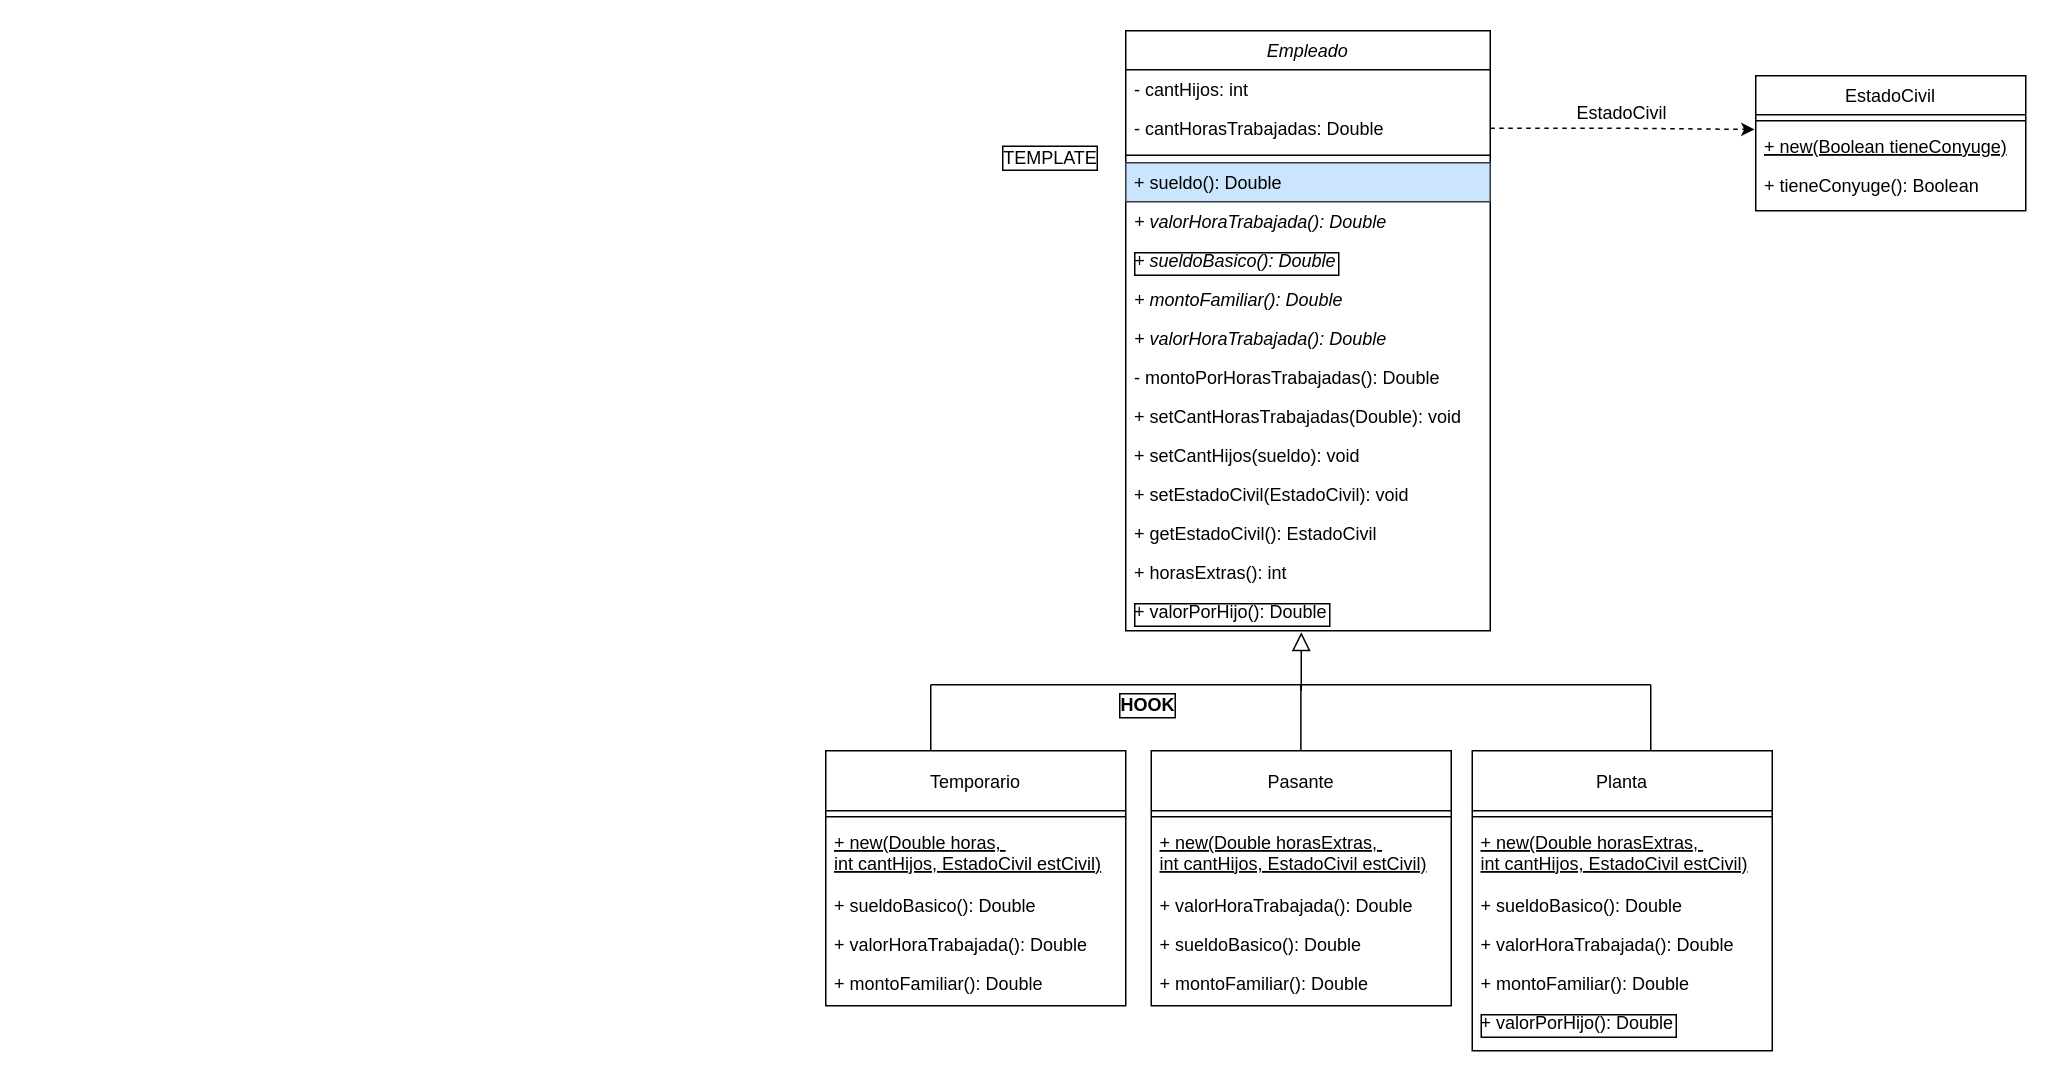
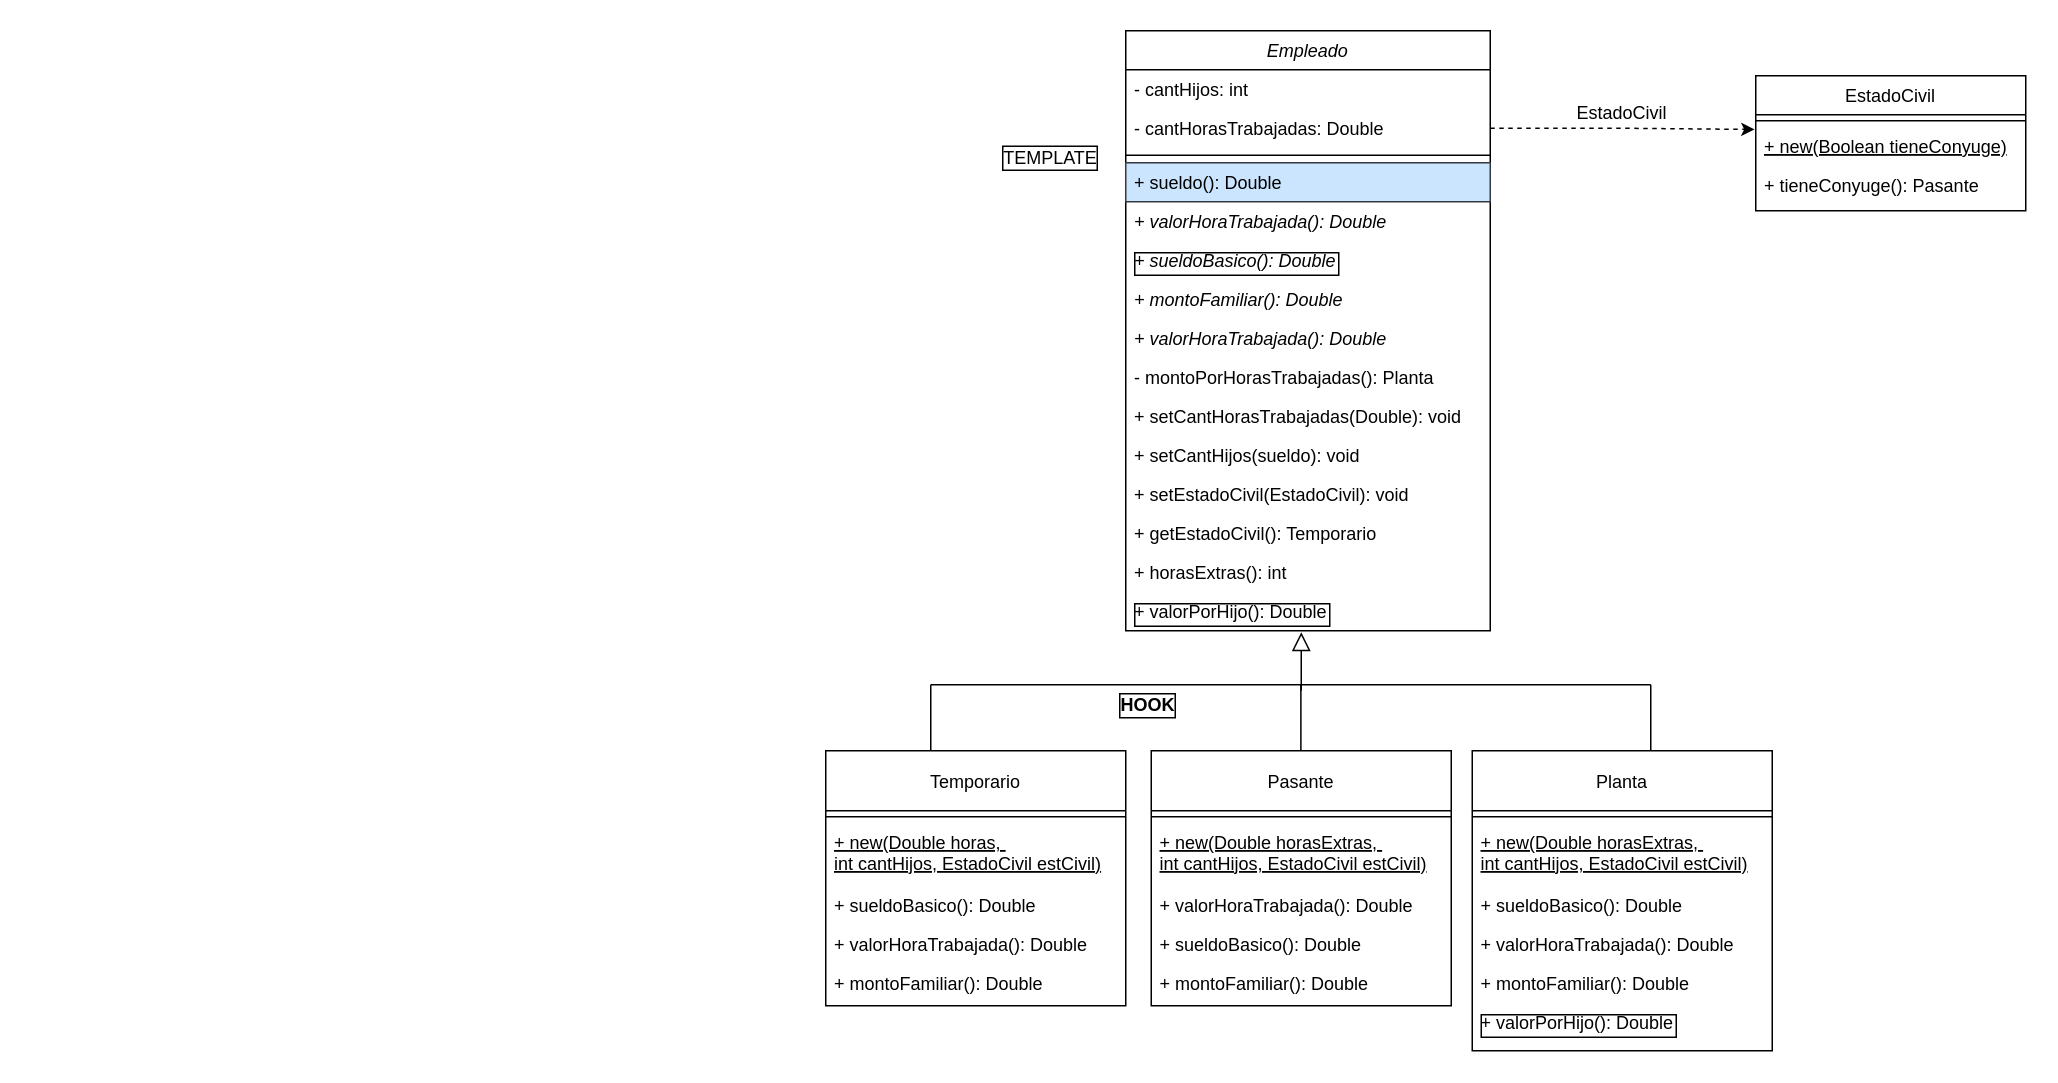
  <mxCell id="0" />
  <mxCell id="1" parent="0" />
  <mxCell id="2" value="EstadoCivil" style="swimlane;fontStyle=0;align=center;verticalAlign=top;childLayout=stackLayout;horizontal=1;startSize=26;horizontalStack=0;resizeParent=1;resizeLast=0;collapsible=1;marginBottom=0;rounded=0;shadow=0;strokeWidth=1;" parent="1" vertex="1"><mxGeometry x="1170" y="50" width="180" height="90" as="geometry"><mxRectangle x="560" y="380" width="160" height="26" as="alternateBounds" /></mxGeometry></mxCell>
  <mxCell id="3" value="" style="line;html=1;strokeWidth=1;align=left;verticalAlign=middle;spacingTop=-1;spacingLeft=3;spacingRight=3;rotatable=0;labelPosition=right;points=[];portConstraint=eastwest;" parent="2" vertex="1"><mxGeometry y="26" width="180" height="8" as="geometry" /></mxCell>
  <mxCell id="4" value="+ new(Boolean tieneConyuge)" style="text;align=left;verticalAlign=top;spacingLeft=4;spacingRight=4;overflow=hidden;rotatable=0;points=[[0,0.5],[1,0.5]];portConstraint=eastwest;fontStyle=4" parent="2" vertex="1"><mxGeometry y="34" width="180" height="26" as="geometry" /></mxCell>
- <mxCell id="5" value="+ tieneConyuge(): Boolean" style="text;align=left;verticalAlign=top;spacingLeft=4;spacingRight=4;overflow=hidden;rotatable=0;points=[[0,0.5],[1,0.5]];portConstraint=eastwest;" vertex="1" parent="2"><mxGeometry y="60" width="180" height="26" as="geometry" /></mxCell>
+ <mxCell id="5" value="+ tieneConyuge(): Pasante" style="text;align=left;verticalAlign=top;spacingLeft=4;spacingRight=4;overflow=hidden;rotatable=0;points=[[0,0.5],[1,0.5]];portConstraint=eastwest;" vertex="1" parent="2"><mxGeometry y="60" width="180" height="26" as="geometry" /></mxCell>
  <mxCell id="6" style="edgeStyle=orthogonalEdgeStyle;rounded=0;orthogonalLoop=1;jettySize=auto;html=1;exitX=0.5;exitY=1;exitDx=0;exitDy=0;" parent="1" edge="1"><mxGeometry relative="1" as="geometry"><mxPoint x="20" y="520" as="sourcePoint" /><mxPoint x="20" y="520" as="targetPoint" /></mxGeometry></mxCell>
  <mxCell id="7" value="" style="endArrow=none;html=1;rounded=0;" parent="1" edge="1"><mxGeometry width="50" height="50" relative="1" as="geometry"><mxPoint x="620" y="456" as="sourcePoint" /><mxPoint x="1100" y="456" as="targetPoint" /></mxGeometry></mxCell>
  <mxCell id="8" value="Empleado" style="swimlane;fontStyle=2;align=center;verticalAlign=top;childLayout=stackLayout;horizontal=1;startSize=26;horizontalStack=0;resizeParent=1;resizeLast=0;collapsible=1;marginBottom=0;rounded=0;shadow=0;strokeWidth=1;labelBorderColor=none;" parent="1" vertex="1"><mxGeometry x="750" y="20" width="243" height="400" as="geometry"><mxRectangle x="560" y="380" width="160" height="26" as="alternateBounds" /></mxGeometry></mxCell>
  <mxCell id="9" value="- cantHijos: int" style="text;align=left;verticalAlign=top;spacingLeft=4;spacingRight=4;overflow=hidden;rotatable=0;points=[[0,0.5],[1,0.5]];portConstraint=eastwest;fontStyle=0" vertex="1" parent="8"><mxGeometry y="26" width="243" height="26" as="geometry" /></mxCell>
  <mxCell id="10" value="- cantHorasTrabajadas: Double" style="text;align=left;verticalAlign=top;spacingLeft=4;spacingRight=4;overflow=hidden;rotatable=0;points=[[0,0.5],[1,0.5]];portConstraint=eastwest;fontStyle=0" vertex="1" parent="8"><mxGeometry y="52" width="243" height="26" as="geometry" /></mxCell>
  <mxCell id="11" value="" style="line;html=1;strokeWidth=1;align=left;verticalAlign=middle;spacingTop=-1;spacingLeft=3;spacingRight=3;rotatable=0;labelPosition=right;points=[];portConstraint=eastwest;" parent="8" vertex="1"><mxGeometry y="78" width="243" height="10" as="geometry" /></mxCell>
  <mxCell id="12" value="+ sueldo(): Double" style="text;align=left;verticalAlign=top;spacingLeft=4;spacingRight=4;overflow=hidden;rotatable=0;points=[[0,0.5],[1,0.5]];portConstraint=eastwest;fontStyle=0;labelBackgroundColor=none;textShadow=0;fillColor=#cce5ff;strokeColor=#36393d;" parent="8" vertex="1"><mxGeometry y="88" width="243" height="26" as="geometry" /></mxCell>
  <mxCell id="13" value="+ valorHoraTrabajada(): Double" style="text;align=left;verticalAlign=top;spacingLeft=4;spacingRight=4;overflow=hidden;rotatable=0;points=[[0,0.5],[1,0.5]];portConstraint=eastwest;fontStyle=2" vertex="1" parent="8"><mxGeometry y="114" width="243" height="26" as="geometry" /></mxCell>
  <mxCell id="14" value="+ sueldoBasico(): Double" style="text;align=left;verticalAlign=top;spacingLeft=4;spacingRight=4;overflow=hidden;rotatable=0;points=[[0,0.5],[1,0.5]];portConstraint=eastwest;fontStyle=2;labelBackgroundColor=none;labelBorderColor=default;" parent="8" vertex="1"><mxGeometry y="140" width="243" height="26" as="geometry" /></mxCell>
  <mxCell id="15" value="+ montoFamiliar(): Double" style="text;align=left;verticalAlign=top;spacingLeft=4;spacingRight=4;overflow=hidden;rotatable=0;points=[[0,0.5],[1,0.5]];portConstraint=eastwest;fontStyle=2" vertex="1" parent="8"><mxGeometry y="166" width="243" height="26" as="geometry" /></mxCell>
  <mxCell id="16" value="+ valorHoraTrabajada(): Double" style="text;align=left;verticalAlign=top;spacingLeft=4;spacingRight=4;overflow=hidden;rotatable=0;points=[[0,0.5],[1,0.5]];portConstraint=eastwest;fontStyle=2" vertex="1" parent="8"><mxGeometry y="192" width="243" height="26" as="geometry" /></mxCell>
- <mxCell id="17" value="- montoPorHorasTrabajadas(): Double" style="text;align=left;verticalAlign=top;spacingLeft=4;spacingRight=4;overflow=hidden;rotatable=0;points=[[0,0.5],[1,0.5]];portConstraint=eastwest;fontStyle=0" vertex="1" parent="8"><mxGeometry y="218" width="243" height="26" as="geometry" /></mxCell>
+ <mxCell id="17" value="- montoPorHorasTrabajadas(): Planta" style="text;align=left;verticalAlign=top;spacingLeft=4;spacingRight=4;overflow=hidden;rotatable=0;points=[[0,0.5],[1,0.5]];portConstraint=eastwest;fontStyle=0" vertex="1" parent="8"><mxGeometry y="218" width="243" height="26" as="geometry" /></mxCell>
  <mxCell id="18" value="+ setCantHorasTrabajadas(Double): void" style="text;align=left;verticalAlign=top;spacingLeft=4;spacingRight=4;overflow=hidden;rotatable=0;points=[[0,0.5],[1,0.5]];portConstraint=eastwest;fontStyle=0" vertex="1" parent="8"><mxGeometry y="244" width="243" height="26" as="geometry" /></mxCell>
  <mxCell id="19" value="+ setCantHijos(sueldo): void" style="text;align=left;verticalAlign=top;spacingLeft=4;spacingRight=4;overflow=hidden;rotatable=0;points=[[0,0.5],[1,0.5]];portConstraint=eastwest;fontStyle=0" vertex="1" parent="8"><mxGeometry y="270" width="243" height="26" as="geometry" /></mxCell>
  <mxCell id="20" value="+ setEstadoCivil(EstadoCivil): void" style="text;align=left;verticalAlign=top;spacingLeft=4;spacingRight=4;overflow=hidden;rotatable=0;points=[[0,0.5],[1,0.5]];portConstraint=eastwest;fontStyle=0" vertex="1" parent="8"><mxGeometry y="296" width="243" height="26" as="geometry" /></mxCell>
- <mxCell id="21" value="+ getEstadoCivil(): EstadoCivil" style="text;align=left;verticalAlign=top;spacingLeft=4;spacingRight=4;overflow=hidden;rotatable=0;points=[[0,0.5],[1,0.5]];portConstraint=eastwest;fontStyle=0" vertex="1" parent="8"><mxGeometry y="322" width="243" height="26" as="geometry" /></mxCell>
+ <mxCell id="21" value="+ getEstadoCivil(): Temporario" style="text;align=left;verticalAlign=top;spacingLeft=4;spacingRight=4;overflow=hidden;rotatable=0;points=[[0,0.5],[1,0.5]];portConstraint=eastwest;fontStyle=0" vertex="1" parent="8"><mxGeometry y="322" width="243" height="26" as="geometry" /></mxCell>
  <mxCell id="22" value="+ horasExtras(): int" style="text;align=left;verticalAlign=top;spacingLeft=4;spacingRight=4;overflow=hidden;rotatable=0;points=[[0,0.5],[1,0.5]];portConstraint=eastwest;fontStyle=0" vertex="1" parent="8"><mxGeometry y="348" width="243" height="26" as="geometry" /></mxCell>
  <mxCell id="23" value="+ valorPorHijo(): Double" style="text;align=left;verticalAlign=top;spacingLeft=4;spacingRight=4;overflow=hidden;rotatable=0;points=[[0,0.5],[1,0.5]];portConstraint=eastwest;fontStyle=0;labelBorderColor=light-dark(#000000,#990000);" vertex="1" parent="8"><mxGeometry y="374" width="243" height="26" as="geometry" /></mxCell>
  <mxCell id="24" value="Temporario" style="swimlane;fontStyle=0;align=center;verticalAlign=middle;childLayout=stackLayout;horizontal=1;startSize=40;horizontalStack=0;resizeParent=1;resizeLast=0;collapsible=1;marginBottom=0;rounded=0;shadow=0;strokeWidth=1;" parent="1" vertex="1"><mxGeometry x="550" y="500" width="200" height="170" as="geometry"><mxRectangle x="560" y="380" width="160" height="26" as="alternateBounds" /></mxGeometry></mxCell>
  <mxCell id="25" value="" style="line;html=1;strokeWidth=1;align=left;verticalAlign=middle;spacingTop=-1;spacingLeft=3;spacingRight=3;rotatable=0;labelPosition=right;points=[];portConstraint=eastwest;" parent="24" vertex="1"><mxGeometry y="40" width="200" height="8" as="geometry" /></mxCell>
  <mxCell id="26" value="+ new(Double horas, &#10;int cantHijos, EstadoCivil estCivil)" style="text;align=left;verticalAlign=top;spacingLeft=4;spacingRight=4;overflow=hidden;rotatable=0;points=[[0,0.5],[1,0.5]];portConstraint=eastwest;fontStyle=4" parent="24" vertex="1"><mxGeometry y="48" width="200" height="42" as="geometry" /></mxCell>
  <mxCell id="27" value="+ sueldoBasico(): Double" style="text;align=left;verticalAlign=top;spacingLeft=4;spacingRight=4;overflow=hidden;rotatable=0;points=[[0,0.5],[1,0.5]];portConstraint=eastwest;fontStyle=0" vertex="1" parent="24"><mxGeometry y="90" width="200" height="26" as="geometry" /></mxCell>
  <mxCell id="28" value="+ valorHoraTrabajada(): Double" style="text;align=left;verticalAlign=top;spacingLeft=4;spacingRight=4;overflow=hidden;rotatable=0;points=[[0,0.5],[1,0.5]];portConstraint=eastwest;fontStyle=0" vertex="1" parent="24"><mxGeometry y="116" width="200" height="26" as="geometry" /></mxCell>
  <mxCell id="29" value="+ montoFamiliar(): Double" style="text;align=left;verticalAlign=top;spacingLeft=4;spacingRight=4;overflow=hidden;rotatable=0;points=[[0,0.5],[1,0.5]];portConstraint=eastwest;fontStyle=0" vertex="1" parent="24"><mxGeometry y="142" width="200" height="26" as="geometry" /></mxCell>
  <mxCell id="30" value="" style="endArrow=block;html=1;rounded=0;endFill=0;endSize=10;startSize=4;" parent="1" edge="1"><mxGeometry width="50" height="50" relative="1" as="geometry"><mxPoint x="867" y="460" as="sourcePoint" /><mxPoint x="867.01" y="421" as="targetPoint" /><Array as="points" /></mxGeometry></mxCell>
  <mxCell id="31" value="Pasante" style="swimlane;fontStyle=0;align=center;verticalAlign=middle;childLayout=stackLayout;horizontal=1;startSize=40;horizontalStack=0;resizeParent=1;resizeLast=0;collapsible=1;marginBottom=0;rounded=0;shadow=0;strokeWidth=1;" vertex="1" parent="1"><mxGeometry x="767" y="500" width="200" height="170" as="geometry"><mxRectangle x="560" y="380" width="160" height="26" as="alternateBounds" /></mxGeometry></mxCell>
  <mxCell id="32" value="" style="line;html=1;strokeWidth=1;align=left;verticalAlign=middle;spacingTop=-1;spacingLeft=3;spacingRight=3;rotatable=0;labelPosition=right;points=[];portConstraint=eastwest;" vertex="1" parent="31"><mxGeometry y="40" width="200" height="8" as="geometry" /></mxCell>
  <mxCell id="33" value="+ new(Double horasExtras, &#10;int cantHijos, EstadoCivil estCivil)" style="text;align=left;verticalAlign=top;spacingLeft=4;spacingRight=4;overflow=hidden;rotatable=0;points=[[0,0.5],[1,0.5]];portConstraint=eastwest;fontStyle=4" vertex="1" parent="31"><mxGeometry y="48" width="200" height="42" as="geometry" /></mxCell>
  <mxCell id="34" value="+ valorHoraTrabajada(): Double" style="text;align=left;verticalAlign=top;spacingLeft=4;spacingRight=4;overflow=hidden;rotatable=0;points=[[0,0.5],[1,0.5]];portConstraint=eastwest;fontStyle=0" vertex="1" parent="31"><mxGeometry y="90" width="200" height="26" as="geometry" /></mxCell>
  <mxCell id="35" value="+ sueldoBasico(): Double" style="text;align=left;verticalAlign=top;spacingLeft=4;spacingRight=4;overflow=hidden;rotatable=0;points=[[0,0.5],[1,0.5]];portConstraint=eastwest;fontStyle=0" vertex="1" parent="31"><mxGeometry y="116" width="200" height="26" as="geometry" /></mxCell>
  <mxCell id="36" value="+ montoFamiliar(): Double" style="text;align=left;verticalAlign=top;spacingLeft=4;spacingRight=4;overflow=hidden;rotatable=0;points=[[0,0.5],[1,0.5]];portConstraint=eastwest;fontStyle=0" vertex="1" parent="31"><mxGeometry y="142" width="200" height="26" as="geometry" /></mxCell>
  <mxCell id="37" value="Planta" style="swimlane;fontStyle=0;align=center;verticalAlign=middle;childLayout=stackLayout;horizontal=1;startSize=40;horizontalStack=0;resizeParent=1;resizeLast=0;collapsible=1;marginBottom=0;rounded=0;shadow=0;strokeWidth=1;" vertex="1" parent="1"><mxGeometry x="981" y="500" width="200" height="200" as="geometry"><mxRectangle x="560" y="380" width="160" height="26" as="alternateBounds" /></mxGeometry></mxCell>
  <mxCell id="38" value="" style="line;html=1;strokeWidth=1;align=left;verticalAlign=middle;spacingTop=-1;spacingLeft=3;spacingRight=3;rotatable=0;labelPosition=right;points=[];portConstraint=eastwest;" vertex="1" parent="37"><mxGeometry y="40" width="200" height="8" as="geometry" /></mxCell>
  <mxCell id="39" value="+ new(Double horasExtras, &#10;int cantHijos, EstadoCivil estCivil)" style="text;align=left;verticalAlign=top;spacingLeft=4;spacingRight=4;overflow=hidden;rotatable=0;points=[[0,0.5],[1,0.5]];portConstraint=eastwest;fontStyle=4" vertex="1" parent="37"><mxGeometry y="48" width="200" height="42" as="geometry" /></mxCell>
  <mxCell id="40" value="+ sueldoBasico(): Double" style="text;align=left;verticalAlign=top;spacingLeft=4;spacingRight=4;overflow=hidden;rotatable=0;points=[[0,0.5],[1,0.5]];portConstraint=eastwest;fontStyle=0" vertex="1" parent="37"><mxGeometry y="90" width="200" height="26" as="geometry" /></mxCell>
  <mxCell id="41" value="+ valorHoraTrabajada(): Double" style="text;align=left;verticalAlign=top;spacingLeft=4;spacingRight=4;overflow=hidden;rotatable=0;points=[[0,0.5],[1,0.5]];portConstraint=eastwest;fontStyle=0" vertex="1" parent="37"><mxGeometry y="116" width="200" height="26" as="geometry" /></mxCell>
  <mxCell id="42" value="+ montoFamiliar(): Double" style="text;align=left;verticalAlign=top;spacingLeft=4;spacingRight=4;overflow=hidden;rotatable=0;points=[[0,0.5],[1,0.5]];portConstraint=eastwest;fontStyle=0" vertex="1" parent="37"><mxGeometry y="142" width="200" height="26" as="geometry" /></mxCell>
  <mxCell id="43" value="+ valorPorHijo(): Double" style="text;align=left;verticalAlign=top;spacingLeft=4;spacingRight=4;overflow=hidden;rotatable=0;points=[[0,0.5],[1,0.5]];portConstraint=eastwest;fontStyle=0;labelBorderColor=light-dark(#000000,#990000);" vertex="1" parent="37"><mxGeometry y="168" width="200" height="26" as="geometry" /></mxCell>
  <mxCell id="44" value="" style="endArrow=none;html=1;rounded=0;exitX=0.35;exitY=0;exitDx=0;exitDy=0;exitPerimeter=0;" edge="1" parent="1" source="24"><mxGeometry width="50" height="50" relative="1" as="geometry"><mxPoint x="621" y="485" as="sourcePoint" /><mxPoint x="620" y="456" as="targetPoint" /></mxGeometry></mxCell>
  <mxCell id="45" value="" style="endArrow=none;html=1;rounded=0;exitX=0.35;exitY=0;exitDx=0;exitDy=0;exitPerimeter=0;" edge="1" parent="1"><mxGeometry width="50" height="50" relative="1" as="geometry"><mxPoint x="866.76" y="500" as="sourcePoint" /><mxPoint x="866.76" y="456" as="targetPoint" /></mxGeometry></mxCell>
  <mxCell id="46" value="" style="endArrow=none;html=1;rounded=0;exitX=0.35;exitY=0;exitDx=0;exitDy=0;exitPerimeter=0;" edge="1" parent="1"><mxGeometry width="50" height="50" relative="1" as="geometry"><mxPoint x="1100" y="500" as="sourcePoint" /><mxPoint x="1100" y="456" as="targetPoint" /></mxGeometry></mxCell>
  <mxCell id="47" style="edgeStyle=orthogonalEdgeStyle;rounded=0;orthogonalLoop=1;jettySize=auto;html=1;entryX=-0.004;entryY=0.069;entryDx=0;entryDy=0;entryPerimeter=0;dashed=1;" edge="1" parent="1" source="10" target="4"><mxGeometry relative="1" as="geometry" /></mxCell>
  <mxCell id="48" value="EstadoCivil" style="text;html=1;align=center;verticalAlign=middle;whiteSpace=wrap;rounded=0;" vertex="1" parent="1"><mxGeometry x="1051" y="60" width="60" height="30" as="geometry" /></mxCell>
  <mxCell id="49" value="&lt;font style=&quot;color: light-dark(rgb(0, 0, 0), rgb(102, 102, 255));&quot;&gt;TEMPLATE&lt;/font&gt;" style="text;html=1;align=center;verticalAlign=middle;whiteSpace=wrap;rounded=0;fontColor=light-dark(#000000,#FF3333);labelBorderColor=light-dark(#000000,#6666FF);" vertex="1" parent="1"><mxGeometry x="670" y="90" width="60" height="30" as="geometry" /></mxCell>
  <mxCell id="50" value="&lt;b&gt;HOOK&lt;/b&gt;" style="text;html=1;align=center;verticalAlign=middle;whiteSpace=wrap;rounded=0;fontColor=light-dark(#000000,#990000);labelBorderColor=light-dark(#000000,#660000);" vertex="1" parent="1"><mxGeometry x="735" y="455" width="60" height="30" as="geometry" /></mxCell>
